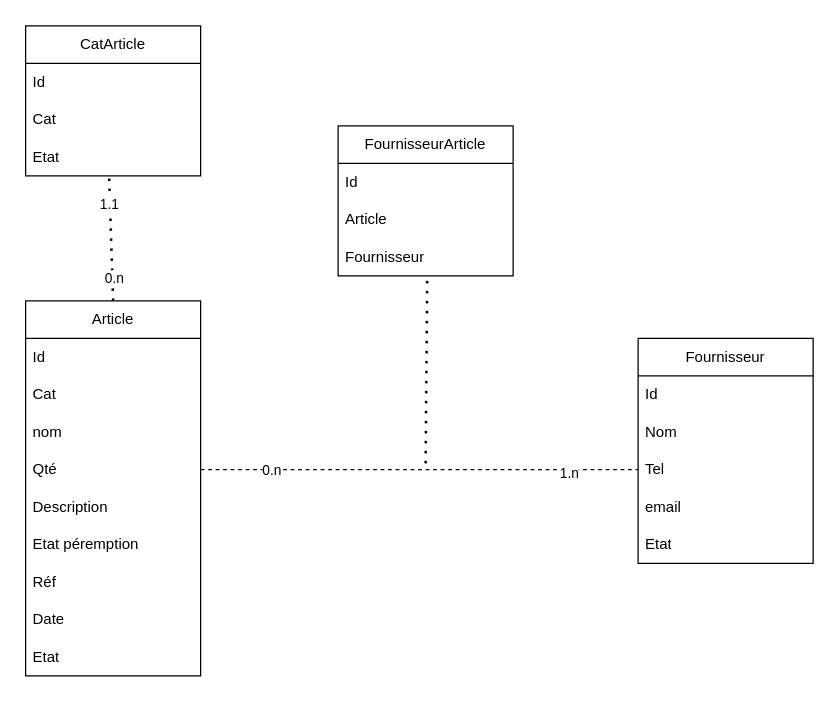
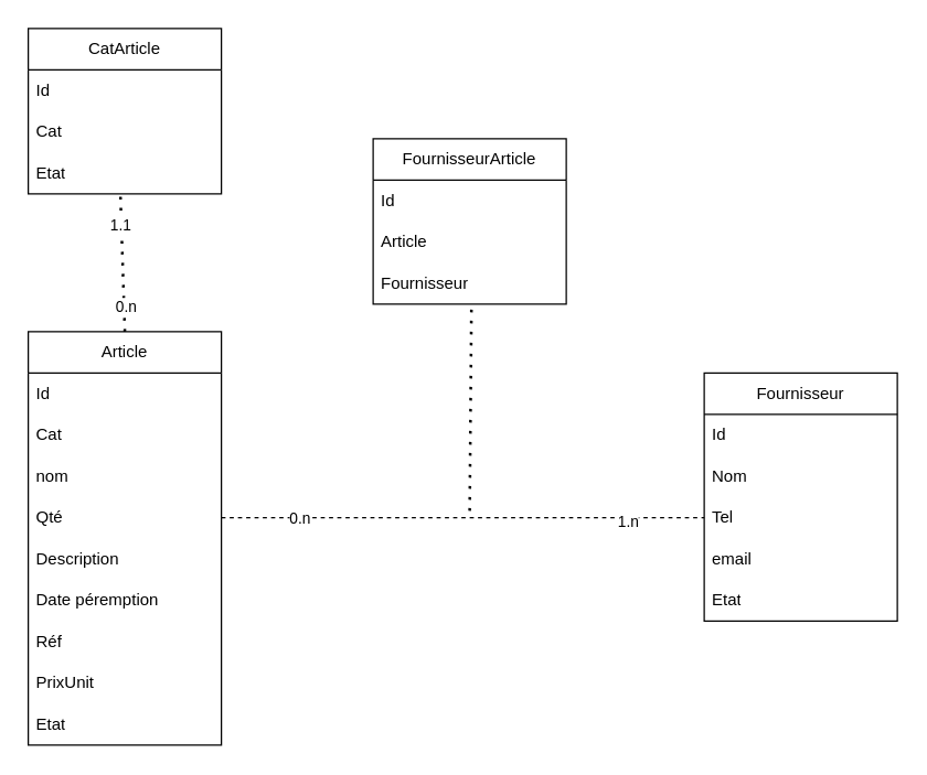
  <mxCell id="0" />
  <mxCell id="1" parent="0" />
  <mxCell id="2" value="CatArticle" style="swimlane;fontStyle=0;childLayout=stackLayout;horizontal=1;startSize=30;horizontalStack=0;resizeParent=1;resizeParentMax=0;resizeLast=0;collapsible=1;marginBottom=0;whiteSpace=wrap;html=1;" vertex="1" parent="1"><mxGeometry x="20" y="20" width="140" height="120" as="geometry" /></mxCell>
  <mxCell id="3" value="Id" style="text;strokeColor=none;fillColor=none;align=left;verticalAlign=middle;spacingLeft=4;spacingRight=4;overflow=hidden;points=[[0,0.5],[1,0.5]];portConstraint=eastwest;rotatable=0;whiteSpace=wrap;html=1;" vertex="1" parent="2"><mxGeometry y="30" width="140" height="30" as="geometry" /></mxCell>
  <mxCell id="4" value="Cat" style="text;strokeColor=none;fillColor=none;align=left;verticalAlign=middle;spacingLeft=4;spacingRight=4;overflow=hidden;points=[[0,0.5],[1,0.5]];portConstraint=eastwest;rotatable=0;whiteSpace=wrap;html=1;" vertex="1" parent="2"><mxGeometry y="60" width="140" height="30" as="geometry" /></mxCell>
  <mxCell id="5" value="Etat" style="text;strokeColor=none;fillColor=none;align=left;verticalAlign=middle;spacingLeft=4;spacingRight=4;overflow=hidden;points=[[0,0.5],[1,0.5]];portConstraint=eastwest;rotatable=0;whiteSpace=wrap;html=1;" vertex="1" parent="2"><mxGeometry y="90" width="140" height="30" as="geometry" /></mxCell>
  <mxCell id="6" value="Article" style="swimlane;fontStyle=0;childLayout=stackLayout;horizontal=1;startSize=30;horizontalStack=0;resizeParent=1;resizeParentMax=0;resizeLast=0;collapsible=1;marginBottom=0;whiteSpace=wrap;html=1;" vertex="1" parent="1"><mxGeometry x="20" y="240" width="140" height="300" as="geometry" /></mxCell>
  <mxCell id="7" value="Id" style="text;strokeColor=none;fillColor=none;align=left;verticalAlign=middle;spacingLeft=4;spacingRight=4;overflow=hidden;points=[[0,0.5],[1,0.5]];portConstraint=eastwest;rotatable=0;whiteSpace=wrap;html=1;" vertex="1" parent="6"><mxGeometry y="30" width="140" height="30" as="geometry" /></mxCell>
  <mxCell id="8" value="Cat" style="text;strokeColor=none;fillColor=none;align=left;verticalAlign=middle;spacingLeft=4;spacingRight=4;overflow=hidden;points=[[0,0.5],[1,0.5]];portConstraint=eastwest;rotatable=0;whiteSpace=wrap;html=1;" vertex="1" parent="6"><mxGeometry y="60" width="140" height="30" as="geometry" /></mxCell>
  <mxCell id="9" value="nom" style="text;strokeColor=none;fillColor=none;align=left;verticalAlign=middle;spacingLeft=4;spacingRight=4;overflow=hidden;points=[[0,0.5],[1,0.5]];portConstraint=eastwest;rotatable=0;whiteSpace=wrap;html=1;" vertex="1" parent="6"><mxGeometry y="90" width="140" height="30" as="geometry" /></mxCell>
  <mxCell id="10" value="Qté" style="text;strokeColor=none;fillColor=none;align=left;verticalAlign=middle;spacingLeft=4;spacingRight=4;overflow=hidden;points=[[0,0.5],[1,0.5]];portConstraint=eastwest;rotatable=0;whiteSpace=wrap;html=1;" vertex="1" parent="6"><mxGeometry y="120" width="140" height="30" as="geometry" /></mxCell>
  <mxCell id="11" value="Description" style="text;strokeColor=none;fillColor=none;align=left;verticalAlign=middle;spacingLeft=4;spacingRight=4;overflow=hidden;points=[[0,0.5],[1,0.5]];portConstraint=eastwest;rotatable=0;whiteSpace=wrap;html=1;" vertex="1" parent="6"><mxGeometry y="150" width="140" height="30" as="geometry" /></mxCell>
- <mxCell id="12" value="Etat péremption" style="text;strokeColor=none;fillColor=none;align=left;verticalAlign=middle;spacingLeft=4;spacingRight=4;overflow=hidden;points=[[0,0.5],[1,0.5]];portConstraint=eastwest;rotatable=0;whiteSpace=wrap;html=1;" vertex="1" parent="6"><mxGeometry y="180" width="140" height="30" as="geometry" /></mxCell>
+ <mxCell id="12" value="Date péremption" style="text;strokeColor=none;fillColor=none;align=left;verticalAlign=middle;spacingLeft=4;spacingRight=4;overflow=hidden;points=[[0,0.5],[1,0.5]];portConstraint=eastwest;rotatable=0;whiteSpace=wrap;html=1;" vertex="1" parent="6"><mxGeometry y="180" width="140" height="30" as="geometry" /></mxCell>
  <mxCell id="13" value="Réf" style="text;strokeColor=none;fillColor=none;align=left;verticalAlign=middle;spacingLeft=4;spacingRight=4;overflow=hidden;points=[[0,0.5],[1,0.5]];portConstraint=eastwest;rotatable=0;whiteSpace=wrap;html=1;" vertex="1" parent="6"><mxGeometry y="210" width="140" height="30" as="geometry" /></mxCell>
- <mxCell id="14" value="Date" style="text;strokeColor=none;fillColor=none;align=left;verticalAlign=middle;spacingLeft=4;spacingRight=4;overflow=hidden;points=[[0,0.5],[1,0.5]];portConstraint=eastwest;rotatable=0;whiteSpace=wrap;html=1;" vertex="1" parent="6"><mxGeometry y="240" width="140" height="30" as="geometry" /></mxCell>
+ <mxCell id="14" value="PrixUnit" style="text;strokeColor=none;fillColor=none;align=left;verticalAlign=middle;spacingLeft=4;spacingRight=4;overflow=hidden;points=[[0,0.5],[1,0.5]];portConstraint=eastwest;rotatable=0;whiteSpace=wrap;html=1;" vertex="1" parent="6"><mxGeometry y="240" width="140" height="30" as="geometry" /></mxCell>
  <mxCell id="15" value="Etat" style="text;strokeColor=none;fillColor=none;align=left;verticalAlign=middle;spacingLeft=4;spacingRight=4;overflow=hidden;points=[[0,0.5],[1,0.5]];portConstraint=eastwest;rotatable=0;whiteSpace=wrap;html=1;" vertex="1" parent="6"><mxGeometry y="270" width="140" height="30" as="geometry" /></mxCell>
  <mxCell id="16" value="Fournisseur" style="swimlane;fontStyle=0;childLayout=stackLayout;horizontal=1;startSize=30;horizontalStack=0;resizeParent=1;resizeParentMax=0;resizeLast=0;collapsible=1;marginBottom=0;whiteSpace=wrap;html=1;" vertex="1" parent="1"><mxGeometry x="510" y="270" width="140" height="180" as="geometry" /></mxCell>
  <mxCell id="17" value="Id" style="text;strokeColor=none;fillColor=none;align=left;verticalAlign=middle;spacingLeft=4;spacingRight=4;overflow=hidden;points=[[0,0.5],[1,0.5]];portConstraint=eastwest;rotatable=0;whiteSpace=wrap;html=1;" vertex="1" parent="16"><mxGeometry y="30" width="140" height="30" as="geometry" /></mxCell>
  <mxCell id="18" value="Nom" style="text;strokeColor=none;fillColor=none;align=left;verticalAlign=middle;spacingLeft=4;spacingRight=4;overflow=hidden;points=[[0,0.5],[1,0.5]];portConstraint=eastwest;rotatable=0;whiteSpace=wrap;html=1;" vertex="1" parent="16"><mxGeometry y="60" width="140" height="30" as="geometry" /></mxCell>
  <mxCell id="19" value="Tel&lt;span style=&quot;color: rgba(0, 0, 0, 0); font-family: monospace; font-size: 0px; text-wrap: nowrap;&quot;&gt;%3CmxGraphModel%3E%3Croot%3E%3CmxCell%20id%3D%220%22%2F%3E%3CmxCell%20id%3D%221%22%20parent%3D%220%22%2F%3E%3CmxCell%20id%3D%222%22%20value%3D%22PrixUnit%22%20style%3D%22text%3BstrokeColor%3Dnone%3BfillColor%3Dnone%3Balign%3Dleft%3BverticalAlign%3Dmiddle%3BspacingLeft%3D4%3BspacingRight%3D4%3Boverflow%3Dhidden%3Bpoints%3D%5B%5B0%2C0.5%5D%2C%5B1%2C0.5%5D%5D%3BportConstraint%3Deastwest%3Brotatable%3D0%3BwhiteSpace%3Dwrap%3Bhtml%3D1%3B%22%20vertex%3D%221%22%20parent%3D%221%22%3E%3CmxGeometry%20x%3D%22340%22%20y%3D%22350%22%20width%3D%22140%22%20height%3D%2230%22%20as%3D%22geometry%22%2F%3E%3C%2FmxCell%3E%3C%2Froot%3E%3C%2FmxGraphModel%3E&lt;/span&gt;" style="text;strokeColor=none;fillColor=none;align=left;verticalAlign=middle;spacingLeft=4;spacingRight=4;overflow=hidden;points=[[0,0.5],[1,0.5]];portConstraint=eastwest;rotatable=0;whiteSpace=wrap;html=1;" vertex="1" parent="16"><mxGeometry y="90" width="140" height="30" as="geometry" /></mxCell>
  <mxCell id="20" value="email" style="text;strokeColor=none;fillColor=none;align=left;verticalAlign=middle;spacingLeft=4;spacingRight=4;overflow=hidden;points=[[0,0.5],[1,0.5]];portConstraint=eastwest;rotatable=0;whiteSpace=wrap;html=1;" vertex="1" parent="16"><mxGeometry y="120" width="140" height="30" as="geometry" /></mxCell>
  <mxCell id="21" value="Etat" style="text;strokeColor=none;fillColor=none;align=left;verticalAlign=middle;spacingLeft=4;spacingRight=4;overflow=hidden;points=[[0,0.5],[1,0.5]];portConstraint=eastwest;rotatable=0;whiteSpace=wrap;html=1;" vertex="1" parent="16"><mxGeometry y="150" width="140" height="30" as="geometry" /></mxCell>
  <mxCell id="22" value="FournisseurArticle" style="swimlane;fontStyle=0;childLayout=stackLayout;horizontal=1;startSize=30;horizontalStack=0;resizeParent=1;resizeParentMax=0;resizeLast=0;collapsible=1;marginBottom=0;whiteSpace=wrap;html=1;" vertex="1" parent="1"><mxGeometry x="270" y="100" width="140" height="120" as="geometry" /></mxCell>
  <mxCell id="23" value="Id" style="text;strokeColor=none;fillColor=none;align=left;verticalAlign=middle;spacingLeft=4;spacingRight=4;overflow=hidden;points=[[0,0.5],[1,0.5]];portConstraint=eastwest;rotatable=0;whiteSpace=wrap;html=1;" vertex="1" parent="22"><mxGeometry y="30" width="140" height="30" as="geometry" /></mxCell>
  <mxCell id="24" value="Article" style="text;strokeColor=none;fillColor=none;align=left;verticalAlign=middle;spacingLeft=4;spacingRight=4;overflow=hidden;points=[[0,0.5],[1,0.5]];portConstraint=eastwest;rotatable=0;whiteSpace=wrap;html=1;" vertex="1" parent="22"><mxGeometry y="60" width="140" height="30" as="geometry" /></mxCell>
  <mxCell id="25" value="Fournisseur" style="text;strokeColor=none;fillColor=none;align=left;verticalAlign=middle;spacingLeft=4;spacingRight=4;overflow=hidden;points=[[0,0.5],[1,0.5]];portConstraint=eastwest;rotatable=0;whiteSpace=wrap;html=1;" vertex="1" parent="22"><mxGeometry y="90" width="140" height="30" as="geometry" /></mxCell>
  <mxCell id="26" value="" style="endArrow=none;dashed=1;html=1;dashPattern=1 3;strokeWidth=2;rounded=0;entryX=0.477;entryY=0.987;entryDx=0;entryDy=0;entryPerimeter=0;exitX=0.5;exitY=0;exitDx=0;exitDy=0;" edge="1" parent="1" source="6" target="5"><mxGeometry width="50" height="50" relative="1" as="geometry"><mxPoint x="250" y="300" as="sourcePoint" /><mxPoint x="300" y="250" as="targetPoint" /></mxGeometry></mxCell>
  <mxCell id="27" value="0.n" style="edgeLabel;html=1;align=center;verticalAlign=middle;resizable=0;points=[];" vertex="1" connectable="0" parent="26"><mxGeometry x="-0.638" y="-1" relative="1" as="geometry"><mxPoint as="offset" /></mxGeometry></mxCell>
  <mxCell id="28" value="1.1" style="edgeLabel;html=1;align=center;verticalAlign=middle;resizable=0;points=[];" vertex="1" connectable="0" parent="26"><mxGeometry x="0.558" y="1" relative="1" as="geometry"><mxPoint as="offset" /></mxGeometry></mxCell>
  <mxCell id="29" value="" style="endArrow=none;dashed=1;html=1;rounded=0;entryX=0;entryY=0.5;entryDx=0;entryDy=0;exitX=1;exitY=0.5;exitDx=0;exitDy=0;" edge="1" parent="1" source="10" target="19"><mxGeometry width="50" height="50" relative="1" as="geometry"><mxPoint x="250" y="300" as="sourcePoint" /><mxPoint x="300" y="250" as="targetPoint" /></mxGeometry></mxCell>
  <mxCell id="30" value="0.n" style="edgeLabel;html=1;align=center;verticalAlign=middle;resizable=0;points=[];" vertex="1" connectable="0" parent="29"><mxGeometry x="-0.681" relative="1" as="geometry"><mxPoint as="offset" /></mxGeometry></mxCell>
  <mxCell id="31" value="1.n" style="edgeLabel;html=1;align=center;verticalAlign=middle;resizable=0;points=[];" vertex="1" connectable="0" parent="29"><mxGeometry x="0.679" y="-2" relative="1" as="geometry"><mxPoint as="offset" /></mxGeometry></mxCell>
  <mxCell id="32" value="" style="endArrow=none;dashed=1;html=1;dashPattern=1 3;strokeWidth=2;rounded=0;entryX=0.509;entryY=1.093;entryDx=0;entryDy=0;entryPerimeter=0;" edge="1" parent="1" target="25"><mxGeometry width="50" height="50" relative="1" as="geometry"><mxPoint x="340" y="370" as="sourcePoint" /><mxPoint x="300" y="250" as="targetPoint" /></mxGeometry></mxCell>
